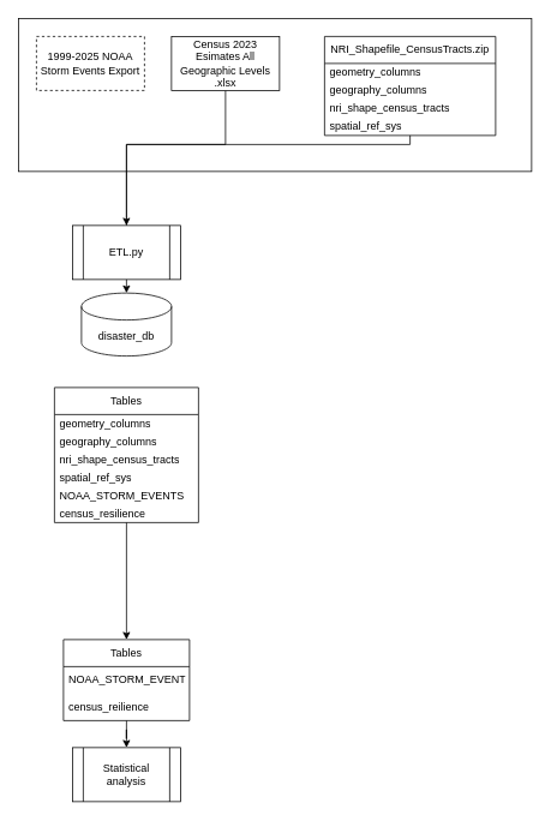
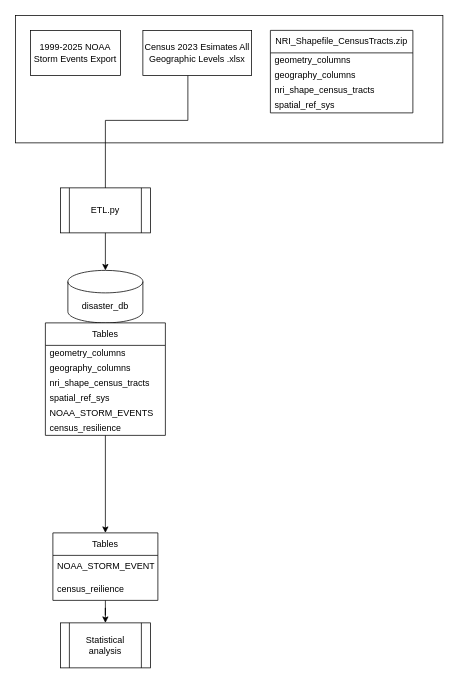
  <mxCell id="0" />
  <mxCell id="1" parent="0" />
  <mxCell id="2" value="" style="rounded=0;whiteSpace=wrap;html=1;fillColor=none;" parent="1" vertex="1"><mxGeometry x="20" y="20" width="570" height="170" as="geometry" /></mxCell>
- <mxCell id="3" value="disaster_db" style="shape=cylinder3;whiteSpace=wrap;html=1;boundedLbl=1;backgroundOutline=1;size=15;" parent="1" vertex="1"><mxGeometry x="90" y="325" width="100" height="70" as="geometry" /></mxCell>
- <mxCell id="4" value="1999-2025 NOAA Storm Events Export" style="rounded=0;whiteSpace=wrap;html=1;dashed=1;" parent="1" vertex="1"><mxGeometry x="40" y="40" width="120" height="60" as="geometry" /></mxCell>
- <mxCell id="5" style="edgeStyle=orthogonalEdgeStyle;rounded=0;orthogonalLoop=1;jettySize=auto;html=1;" parent="1" source="6" target="26" edge="1"><mxGeometry relative="1" as="geometry"><Array as="points"><mxPoint x="140" y="160" /></Array></mxGeometry></mxCell>
+ <mxCell id="3" value="disaster_db" style="shape=cylinder3;whiteSpace=wrap;html=1;boundedLbl=1;backgroundOutline=1;size=15;" parent="1" vertex="1"><mxGeometry x="90" y="360" width="100" height="70" as="geometry" /></mxCell>
+ <mxCell id="4" value="1999-2025 NOAA Storm Events Export" style="rounded=0;whiteSpace=wrap;html=1;" parent="1" vertex="1"><mxGeometry x="40" y="40" width="120" height="60" as="geometry" /></mxCell>
  <mxCell id="6" value="NRI_Shapefile_CensusTracts.zip" style="swimlane;fontStyle=0;childLayout=stackLayout;horizontal=1;startSize=30;horizontalStack=0;resizeParent=1;resizeParentMax=0;resizeLast=0;collapsible=1;marginBottom=0;whiteSpace=wrap;html=1;" parent="1" vertex="1"><mxGeometry x="360" y="40" width="190" height="110" as="geometry"><mxRectangle x="510" y="440" width="60" height="30" as="alternateBounds" /></mxGeometry></mxCell>
  <mxCell id="7" value="geometry_columns" style="text;strokeColor=none;fillColor=none;align=left;verticalAlign=middle;spacingLeft=4;spacingRight=4;overflow=hidden;points=[[0,0.5],[1,0.5]];portConstraint=eastwest;rotatable=0;whiteSpace=wrap;html=1;" parent="6" vertex="1"><mxGeometry y="30" width="190" height="20" as="geometry" /></mxCell>
  <mxCell id="8" value="geography_columns" style="text;strokeColor=none;fillColor=none;align=left;verticalAlign=middle;spacingLeft=4;spacingRight=4;overflow=hidden;points=[[0,0.5],[1,0.5]];portConstraint=eastwest;rotatable=0;whiteSpace=wrap;html=1;" parent="6" vertex="1"><mxGeometry y="50" width="190" height="20" as="geometry" /></mxCell>
  <mxCell id="9" value="nri_shape_census_tracts&lt;div&gt;&lt;br&gt;&lt;/div&gt;&lt;div&gt;&lt;br&gt;&lt;/div&gt;" style="text;strokeColor=none;fillColor=none;align=left;verticalAlign=middle;spacingLeft=4;spacingRight=4;overflow=hidden;points=[[0,0.5],[1,0.5]];portConstraint=eastwest;rotatable=0;whiteSpace=wrap;html=1;" parent="6" vertex="1"><mxGeometry y="70" width="190" height="20" as="geometry" /></mxCell>
  <mxCell id="10" value="spatial_ref_sys" style="text;strokeColor=none;fillColor=none;align=left;verticalAlign=middle;spacingLeft=4;spacingRight=4;overflow=hidden;points=[[0,0.5],[1,0.5]];portConstraint=eastwest;rotatable=0;whiteSpace=wrap;html=1;" parent="6" vertex="1"><mxGeometry y="90" width="190" height="20" as="geometry" /></mxCell>
  <mxCell id="11" style="edgeStyle=orthogonalEdgeStyle;rounded=0;orthogonalLoop=1;jettySize=auto;html=1;" parent="1" source="12" edge="1"><mxGeometry relative="1" as="geometry"><mxPoint x="140" y="260" as="targetPoint" /><Array as="points"><mxPoint x="250" y="160" /><mxPoint x="140" y="160" /></Array></mxGeometry></mxCell>
- <mxCell id="12" value="Census 2023 Esimates All Geographic Levels .xlsx" style="rounded=0;whiteSpace=wrap;html=1;" parent="1" vertex="1"><mxGeometry x="190" y="40" width="120" height="60" as="geometry" /></mxCell>
+ <mxCell id="12" value="Census 2023 Esimates All Geographic Levels .xlsx" style="rounded=0;whiteSpace=wrap;html=1;" parent="1" vertex="1"><mxGeometry x="190" y="40" width="145" height="60" as="geometry" /></mxCell>
  <mxCell id="13" style="edgeStyle=orthogonalEdgeStyle;rounded=0;orthogonalLoop=1;jettySize=auto;html=1;" parent="1" source="14" target="23" edge="1"><mxGeometry relative="1" as="geometry" /></mxCell>
  <mxCell id="14" value="Tables" style="swimlane;fontStyle=0;childLayout=stackLayout;horizontal=1;startSize=30;horizontalStack=0;resizeParent=1;resizeParentMax=0;resizeLast=0;collapsible=1;marginBottom=0;whiteSpace=wrap;html=1;" parent="1" vertex="1"><mxGeometry x="60" y="430" width="160" height="150" as="geometry"><mxRectangle x="510" y="440" width="60" height="30" as="alternateBounds" /></mxGeometry></mxCell>
  <mxCell id="15" value="geometry_columns" style="text;strokeColor=none;fillColor=none;align=left;verticalAlign=middle;spacingLeft=4;spacingRight=4;overflow=hidden;points=[[0,0.5],[1,0.5]];portConstraint=eastwest;rotatable=0;whiteSpace=wrap;html=1;" parent="14" vertex="1"><mxGeometry y="30" width="160" height="20" as="geometry" /></mxCell>
  <mxCell id="16" value="geography_columns" style="text;strokeColor=none;fillColor=none;align=left;verticalAlign=middle;spacingLeft=4;spacingRight=4;overflow=hidden;points=[[0,0.5],[1,0.5]];portConstraint=eastwest;rotatable=0;whiteSpace=wrap;html=1;" parent="14" vertex="1"><mxGeometry y="50" width="160" height="20" as="geometry" /></mxCell>
  <mxCell id="17" value="nri_shape_census_tracts&lt;div&gt;&lt;br&gt;&lt;/div&gt;&lt;div&gt;&lt;br&gt;&lt;/div&gt;" style="text;strokeColor=none;fillColor=none;align=left;verticalAlign=middle;spacingLeft=4;spacingRight=4;overflow=hidden;points=[[0,0.5],[1,0.5]];portConstraint=eastwest;rotatable=0;whiteSpace=wrap;html=1;" parent="14" vertex="1"><mxGeometry y="70" width="160" height="20" as="geometry" /></mxCell>
  <mxCell id="18" value="spatial_ref_sys" style="text;strokeColor=none;fillColor=none;align=left;verticalAlign=middle;spacingLeft=4;spacingRight=4;overflow=hidden;points=[[0,0.5],[1,0.5]];portConstraint=eastwest;rotatable=0;whiteSpace=wrap;html=1;" parent="14" vertex="1"><mxGeometry y="90" width="160" height="20" as="geometry" /></mxCell>
  <mxCell id="19" value="NOAA_STORM_EVENTS" style="text;strokeColor=none;fillColor=none;align=left;verticalAlign=middle;spacingLeft=4;spacingRight=4;overflow=hidden;points=[[0,0.5],[1,0.5]];portConstraint=eastwest;rotatable=0;whiteSpace=wrap;html=1;" parent="14" vertex="1"><mxGeometry y="110" width="160" height="20" as="geometry" /></mxCell>
  <mxCell id="20" value="census_resilience" style="text;strokeColor=none;fillColor=none;align=left;verticalAlign=middle;spacingLeft=4;spacingRight=4;overflow=hidden;points=[[0,0.5],[1,0.5]];portConstraint=eastwest;rotatable=0;whiteSpace=wrap;html=1;" parent="14" vertex="1"><mxGeometry y="130" width="160" height="20" as="geometry" /></mxCell>
  <mxCell id="21" value="Statistical analysis" style="shape=process;whiteSpace=wrap;html=1;backgroundOutline=1;" parent="1" vertex="1"><mxGeometry x="80" y="830" width="120" height="60" as="geometry" /></mxCell>
  <mxCell id="22" style="edgeStyle=orthogonalEdgeStyle;rounded=0;orthogonalLoop=1;jettySize=auto;html=1;" parent="1" source="23" target="21" edge="1"><mxGeometry relative="1" as="geometry" /></mxCell>
  <mxCell id="23" value="Tables" style="swimlane;fontStyle=0;childLayout=stackLayout;horizontal=1;startSize=30;horizontalStack=0;resizeParent=1;resizeParentMax=0;resizeLast=0;collapsible=1;marginBottom=0;whiteSpace=wrap;html=1;" parent="1" vertex="1"><mxGeometry x="70" y="710" width="140" height="90" as="geometry" /></mxCell>
  <mxCell id="24" value="NOAA_STORM_EVENTS" style="text;strokeColor=none;fillColor=none;align=left;verticalAlign=middle;spacingLeft=4;spacingRight=4;overflow=hidden;points=[[0,0.5],[1,0.5]];portConstraint=eastwest;rotatable=0;whiteSpace=wrap;html=1;" parent="23" vertex="1"><mxGeometry y="30" width="140" height="30" as="geometry" /></mxCell>
  <mxCell id="25" value="census_reilience" style="text;strokeColor=none;fillColor=none;align=left;verticalAlign=middle;spacingLeft=4;spacingRight=4;overflow=hidden;points=[[0,0.5],[1,0.5]];portConstraint=eastwest;rotatable=0;whiteSpace=wrap;html=1;" parent="23" vertex="1"><mxGeometry y="60" width="140" height="30" as="geometry" /></mxCell>
  <mxCell id="26" value="ETL.py" style="shape=process;whiteSpace=wrap;html=1;backgroundOutline=1;" parent="1" vertex="1"><mxGeometry x="80" y="250" width="120" height="60" as="geometry" /></mxCell>
  <mxCell id="27" style="edgeStyle=orthogonalEdgeStyle;rounded=0;orthogonalLoop=1;jettySize=auto;html=1;exitX=0.5;exitY=1;exitDx=0;exitDy=0;entryX=0.5;entryY=0;entryDx=0;entryDy=0;entryPerimeter=0;" parent="1" source="26" target="3" edge="1"><mxGeometry relative="1" as="geometry" /></mxCell>
